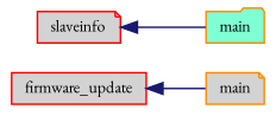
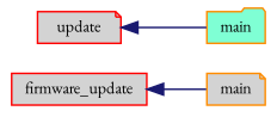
  digraph {
    fontname="EB Garamond"
    rankdir=LR
    node [color=red fillcolor=lightgrey fontname="EB Garamond" fontsize=10 shape=note style=filled]
    edge [color=midnightblue dir=back fontname="EB Garamond" fontsize=10 labelfontname=Helvetica labelfontsize=10 style=solid]
    n1 [height=0.2 label=firmware_update shape=box width=0.4]
    n2 [color=darkorange height=0.2 label=main width=0.4]
-   n3 [height=0.2 label=slaveinfo width=0.4]
+   n3 [height=0.2 label=update width=0.4]
    n4 [color=darkorange fillcolor=aquamarine height=0.2 label=main shape=folder width=0.4]
    n1 -> n2
    n3 -> n4
  }
